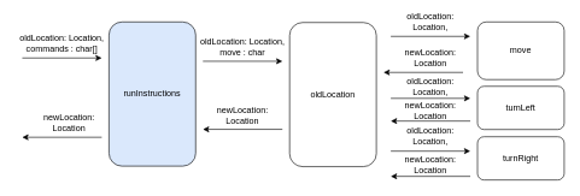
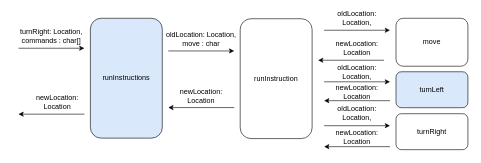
  <mxCell id="0" />
  <mxCell id="1" parent="0" />
  <mxCell id="2" value="runInstructions" style="rounded=1;whiteSpace=wrap;html=1;fillColor=#dae8fc;" parent="1" vertex="1"><mxGeometry x="150" y="30" width="120" height="200" as="geometry" /></mxCell>
  <mxCell id="3" value="" style="endArrow=classic;html=1;" parent="1" edge="1"><mxGeometry width="50" height="50" relative="1" as="geometry"><mxPoint x="30" y="80" as="sourcePoint" /><mxPoint x="140" y="80" as="targetPoint" /></mxGeometry></mxCell>
- <mxCell id="4" value="oldLocation: Location, commands : char[]" style="text;html=1;strokeColor=none;fillColor=none;align=center;verticalAlign=middle;whiteSpace=wrap;rounded=0;" parent="1" vertex="1"><mxGeometry x="20" y="50" width="130" height="20" as="geometry" /></mxCell>
+ <mxCell id="4" value="turnRight: Location, commands : char[]" style="text;html=1;strokeColor=none;fillColor=none;align=center;verticalAlign=middle;whiteSpace=wrap;rounded=0;" parent="1" vertex="1"><mxGeometry x="20" y="50" width="130" height="20" as="geometry" /></mxCell>
  <mxCell id="5" value="move" style="rounded=1;whiteSpace=wrap;html=1;" parent="1" vertex="1"><mxGeometry x="660" y="30" width="120" height="80" as="geometry" /></mxCell>
  <mxCell id="6" value="" style="endArrow=classic;html=1;" parent="1" edge="1"><mxGeometry width="50" height="50" relative="1" as="geometry"><mxPoint x="540" y="50" as="sourcePoint" /><mxPoint x="650" y="50" as="targetPoint" /></mxGeometry></mxCell>
  <mxCell id="7" value="" style="endArrow=classic;html=1;" parent="1" edge="1"><mxGeometry width="50" height="50" relative="1" as="geometry"><mxPoint x="140" y="190" as="sourcePoint" /><mxPoint x="30" y="190" as="targetPoint" /></mxGeometry></mxCell>
  <mxCell id="8" value="newLocation: Location" style="text;html=1;strokeColor=none;fillColor=none;align=center;verticalAlign=middle;whiteSpace=wrap;rounded=0;" parent="1" vertex="1"><mxGeometry x="50" y="160" width="90" height="20" as="geometry" /></mxCell>
  <mxCell id="9" value="oldLocation: Location," style="text;html=1;strokeColor=none;fillColor=none;align=center;verticalAlign=middle;whiteSpace=wrap;rounded=0;" parent="1" vertex="1"><mxGeometry x="540" y="20" width="110" height="20" as="geometry" /></mxCell>
  <mxCell id="10" value="" style="endArrow=classic;html=1;" parent="1" edge="1"><mxGeometry width="50" height="50" relative="1" as="geometry"><mxPoint x="640" y="100" as="sourcePoint" /><mxPoint x="530" y="100" as="targetPoint" /></mxGeometry></mxCell>
  <mxCell id="11" value="newLocation: Location" style="text;html=1;strokeColor=none;fillColor=none;align=center;verticalAlign=middle;whiteSpace=wrap;rounded=0;" parent="1" vertex="1"><mxGeometry x="545" y="70" width="100" height="20" as="geometry" /></mxCell>
- <mxCell id="12" value="turnLeft" style="rounded=1;whiteSpace=wrap;html=1;" parent="1" vertex="1"><mxGeometry x="660" y="119.25" width="120" height="60" as="geometry" /></mxCell>
+ <mxCell id="12" value="turnLeft" style="rounded=1;whiteSpace=wrap;html=1;fillColor=#dae8fc;" parent="1" vertex="1"><mxGeometry x="660" y="119.25" width="120" height="60" as="geometry" /></mxCell>
  <mxCell id="13" value="turnRight" style="rounded=1;whiteSpace=wrap;html=1;" parent="1" vertex="1"><mxGeometry x="660" y="189.25" width="120" height="60" as="geometry" /></mxCell>
  <mxCell id="14" value="" style="endArrow=classic;html=1;" parent="1" edge="1"><mxGeometry width="50" height="50" relative="1" as="geometry"><mxPoint x="540" y="136" as="sourcePoint" /><mxPoint x="650" y="136" as="targetPoint" /></mxGeometry></mxCell>
  <mxCell id="15" value="oldLocation: Location," style="text;html=1;strokeColor=none;fillColor=none;align=center;verticalAlign=middle;whiteSpace=wrap;rounded=0;" parent="1" vertex="1"><mxGeometry x="540" y="110" width="110" height="20" as="geometry" /></mxCell>
  <mxCell id="16" value="" style="endArrow=classic;html=1;" parent="1" edge="1"><mxGeometry width="50" height="50" relative="1" as="geometry"><mxPoint x="650" y="167.5" as="sourcePoint" /><mxPoint x="540" y="167.5" as="targetPoint" /></mxGeometry></mxCell>
  <mxCell id="17" value="newLocation: Location" style="text;html=1;strokeColor=none;fillColor=none;align=center;verticalAlign=middle;whiteSpace=wrap;rounded=0;" parent="1" vertex="1"><mxGeometry x="550" y="143.5" width="90" height="20" as="geometry" /></mxCell>
  <mxCell id="18" value="" style="endArrow=classic;html=1;" parent="1" edge="1"><mxGeometry width="50" height="50" relative="1" as="geometry"><mxPoint x="540" y="209.25" as="sourcePoint" /><mxPoint x="650" y="209.25" as="targetPoint" /></mxGeometry></mxCell>
  <mxCell id="19" value="oldLocation: Location," style="text;html=1;strokeColor=none;fillColor=none;align=center;verticalAlign=middle;whiteSpace=wrap;rounded=0;" parent="1" vertex="1"><mxGeometry x="540" y="179.25" width="110" height="20" as="geometry" /></mxCell>
  <mxCell id="20" value="" style="endArrow=classic;html=1;" parent="1" edge="1"><mxGeometry width="50" height="50" relative="1" as="geometry"><mxPoint x="650" y="244.25" as="sourcePoint" /><mxPoint x="540" y="244.25" as="targetPoint" /></mxGeometry></mxCell>
  <mxCell id="21" value="newLocation: Location" style="text;html=1;strokeColor=none;fillColor=none;align=center;verticalAlign=middle;whiteSpace=wrap;rounded=0;" parent="1" vertex="1"><mxGeometry x="550" y="219.25" width="90" height="20" as="geometry" /></mxCell>
- <mxCell id="22" value="oldLocation" style="rounded=1;whiteSpace=wrap;html=1;" parent="1" vertex="1"><mxGeometry x="400" y="30.75" width="120" height="200" as="geometry" /></mxCell>
+ <mxCell id="22" value="runInstruction" style="rounded=1;whiteSpace=wrap;html=1;" parent="1" vertex="1"><mxGeometry x="400" y="30.75" width="120" height="200" as="geometry" /></mxCell>
  <mxCell id="23" value="" style="endArrow=classic;html=1;" parent="1" edge="1"><mxGeometry width="50" height="50" relative="1" as="geometry"><mxPoint x="280" y="84.5" as="sourcePoint" /><mxPoint x="390" y="84.5" as="targetPoint" /></mxGeometry></mxCell>
  <mxCell id="24" value="oldLocation: Location, move : char" style="text;html=1;strokeColor=none;fillColor=none;align=center;verticalAlign=middle;whiteSpace=wrap;rounded=0;" parent="1" vertex="1"><mxGeometry x="270" y="54.5" width="130" height="20" as="geometry" /></mxCell>
  <mxCell id="25" value="" style="endArrow=classic;html=1;" parent="1" edge="1"><mxGeometry width="50" height="50" relative="1" as="geometry"><mxPoint x="390" y="179" as="sourcePoint" /><mxPoint x="280" y="179" as="targetPoint" /></mxGeometry></mxCell>
  <mxCell id="26" value="newLocation: Location" style="text;html=1;strokeColor=none;fillColor=none;align=center;verticalAlign=middle;whiteSpace=wrap;rounded=0;" parent="1" vertex="1"><mxGeometry x="290" y="150" width="90" height="20" as="geometry" /></mxCell>
